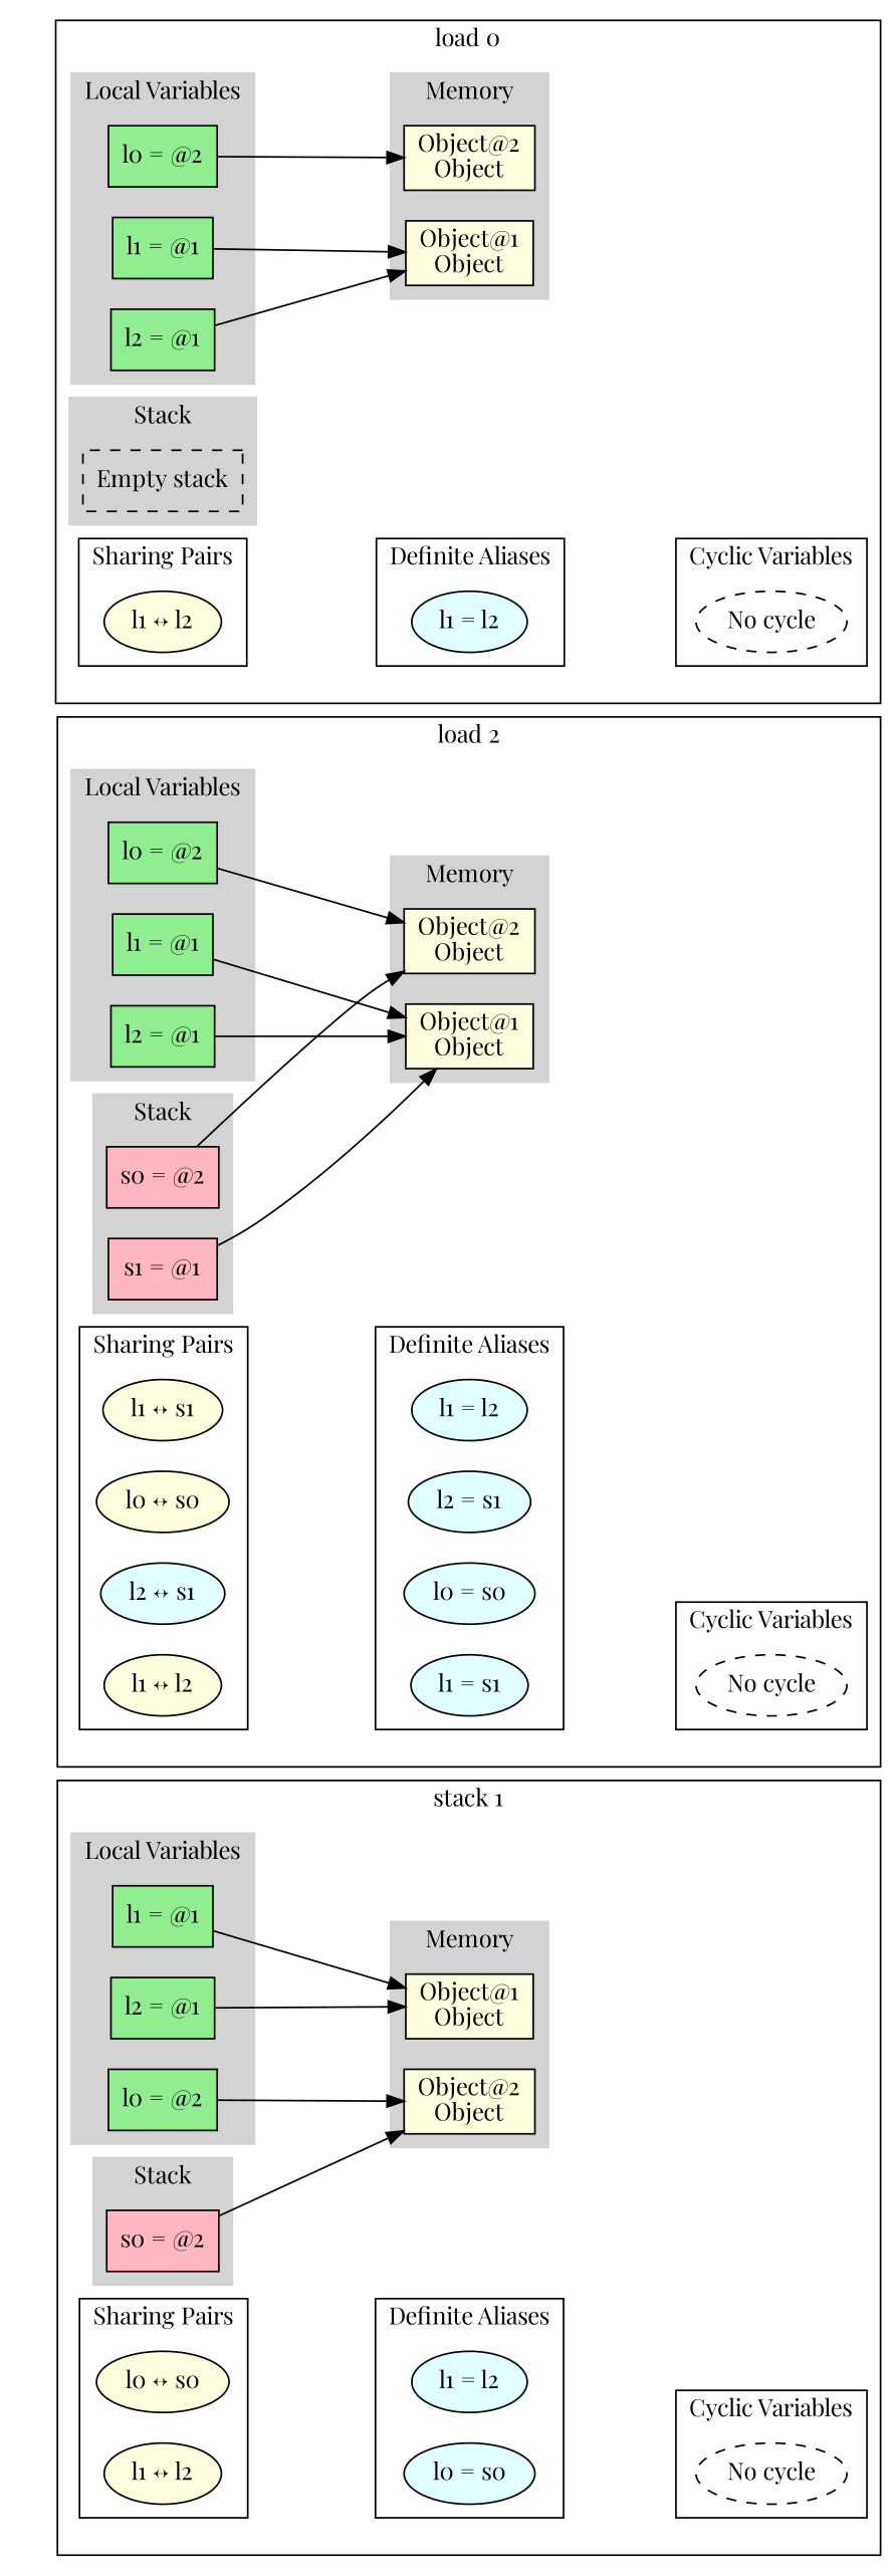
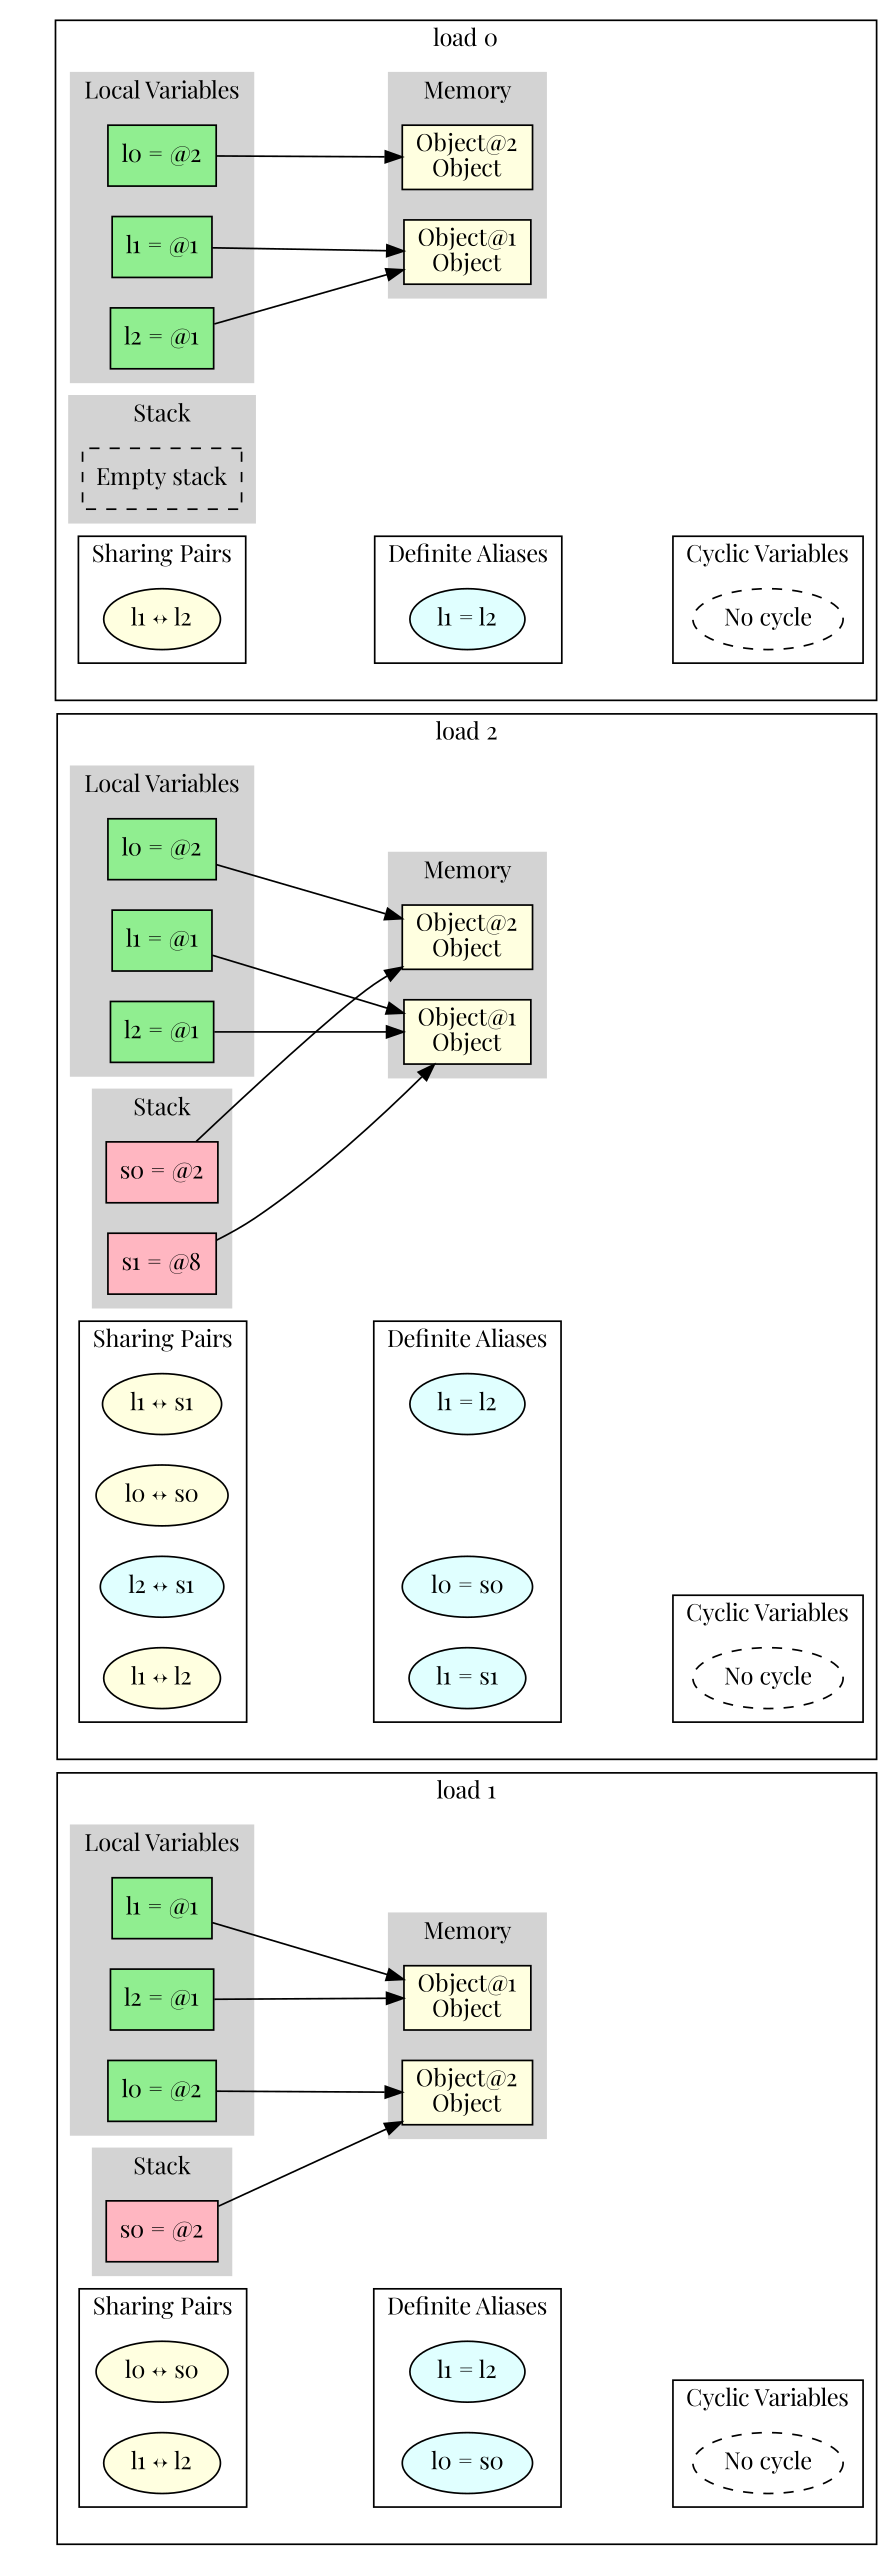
  digraph {
    anchor_start=anchor_519124800927366
    fontname="Playfair Display"
    rankdir=LR
    node [fillcolor=lightyellow fontname="Playfair Display" shape=box style=filled]
    edge [fontname="Playfair Display"]
    anchor [fillcolor=lightblue height=0 shape=point style=invis width=0]
    n2 [fillcolor=lightgreen label="l0 = @2"]
    n3 [fillcolor=lightgreen label="l1 = @1"]
    n4 [fillcolor=lightgreen label="l2 = @1"]
    n5 [fillcolor=white label="Empty stack" style=dashed]
    n6 [label="Object@1\nObject"]
    n7 [label="Object@2\nObject"]
    n8 [label="l1 ↔ l2" shape=ellipse]
    n9 [fillcolor=lightcyan label="l1 = l2" shape=ellipse]
    n10 [fillcolor=white label="No cycle" shape=ellipse style=dashed]
    anchor_519124795773184 [fillcolor=lightblue shape=point style=invis]
    n12 [fillcolor=lightgreen label="l0 = @2"]
    n13 [fillcolor=lightgreen label="l1 = @1"]
    n14 [fillcolor=lightgreen label="l2 = @1"]
    n15 [fillcolor=lightpink label="s0 = @2"]
-   n16 [fillcolor=lightpink label="s1 = @1"]
+   n16 [fillcolor=lightpink label="s1 = @8"]
    n17 [label="Object@1\nObject"]
    n18 [label="Object@2\nObject"]
    n19 [label="l1 ↔ s1" shape=ellipse]
    n20 [label="l0 ↔ s0" shape=ellipse]
    n21 [fillcolor=lightcyan label="l2 ↔ s1" shape=ellipse]
    n22 [label="l1 ↔ l2" shape=ellipse]
    n23 [fillcolor=lightcyan label="l1 = l2" shape=ellipse]
-   n24 [fillcolor=lightcyan label="l2 = s1" shape=ellipse]
    n25 [fillcolor=lightcyan label="l0 = s0" shape=ellipse]
    n26 [fillcolor=lightcyan label="l1 = s1" shape=ellipse]
    n27 [fillcolor=white label="No cycle" shape=ellipse style=dashed]
    anchor_519124800927366 [fillcolor=lightblue shape=point style=invis]
    n29 [fillcolor=lightgreen label="l0 = @2"]
    n30 [fillcolor=lightgreen label="l1 = @1"]
    n31 [fillcolor=lightgreen label="l2 = @1"]
    n32 [fillcolor=lightpink label="s0 = @2"]
    n33 [label="Object@1\nObject"]
    n34 [label="Object@2\nObject"]
    n35 [label="l0 ↔ s0" shape=ellipse]
    n36 [label="l1 ↔ l2" shape=ellipse]
    n37 [fillcolor=lightcyan label="l1 = l2" shape=ellipse]
    n38 [fillcolor=lightcyan label="l0 = s0" shape=ellipse]
    n39 [fillcolor=white label="No cycle" shape=ellipse style=dashed]
    anchor_519124799812860 [fillcolor=lightblue shape=point style=invis]
    anchor_start [fillcolor=lightblue shape=point style=invis]
    subgraph cluster_1 {
      style=invis
      anchor
    }
    subgraph cluster_2 {
      label="load 0"
      anchor_519124795773184
      subgraph cluster_3 {
        color=lightgrey
        label="Local Variables"
        style=filled
        n2
        n3
        n4
      }
      subgraph cluster_4 {
        color=lightgrey
        label=Stack
        style=filled
        n5
      }
      subgraph cluster_5 {
        color=lightgrey
        label=Memory
        style=filled
        n6
        n7
      }
      subgraph cluster_6 {
        label="Sharing Pairs"
        n8
      }
      subgraph cluster_7 {
        label="Definite Aliases"
        n9
      }
      subgraph cluster_8 {
        label="Cyclic Variables"
        n10
      }
    }
    subgraph cluster_9 {
      label="load 2"
      anchor_519124800927366
      subgraph cluster_10 {
        color=lightgrey
        label="Local Variables"
        style=filled
        n12
        n13
        n14
      }
      subgraph cluster_11 {
        color=lightgrey
        label=Stack
        style=filled
        n15
        n16
      }
      subgraph cluster_12 {
        color=lightgrey
        label=Memory
        style=filled
        n17
        n18
      }
      subgraph cluster_13 {
        label="Sharing Pairs"
        n19
        n20
        n21
        n22
      }
      subgraph cluster_14 {
        label="Definite Aliases"
        n23
-       n24
        n25
        n26
      }
      subgraph cluster_15 {
        label="Cyclic Variables"
        n27
      }
    }
    subgraph cluster_16 {
-     label="stack 1"
+     label="load 1"
      anchor_519124799812860
      subgraph cluster_17 {
        color=lightgrey
        label="Local Variables"
        style=filled
        n29
        n30
        n31
      }
      subgraph cluster_18 {
        color=lightgrey
        label=Stack
        style=filled
        n32
      }
      subgraph cluster_19 {
        color=lightgrey
        label=Memory
        style=filled
        n33
        n34
      }
      subgraph cluster_20 {
        label="Sharing Pairs"
        n35
        n36
      }
      subgraph cluster_21 {
        label="Definite Aliases"
        n37
        n38
      }
      subgraph cluster_22 {
        label="Cyclic Variables"
        n39
      }
    }
    n2 -> n7
    n3 -> n6
    n4 -> n6
    n8 -> n9 [style=invis weight=10]
    n9 -> n10 [style=invis weight=10]
    n12 -> n18
    n13 -> n17
    n14 -> n17
    n15 -> n18
    n16 -> n17
    n22 -> n26 [style=invis weight=10]
    n26 -> n27 [style=invis weight=10]
    n29 -> n34
    n30 -> n33
    n31 -> n33
    n32 -> n34
    n36 -> n38 [style=invis weight=10]
    n38 -> n39 [style=invis weight=10]
    anchor_start -> anchor_519124795773184 [style=invis]
    anchor_start -> anchor_519124800927366 [style=invis]
    anchor_start -> anchor_519124799812860 [style=invis]
  }
